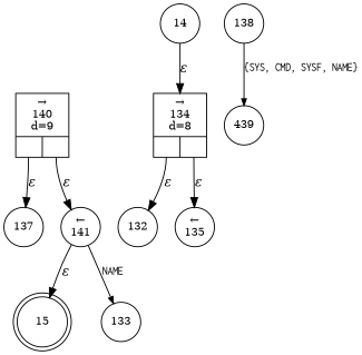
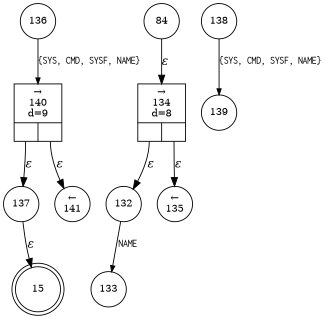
  digraph {
    rankdir=TB
    node [fixedsize=true fontsize=11 shape=circle peripheries=1]
    edge [fontname="Times-Italic"]
    n1 [label=15 shape=doublecircle width=.6 peripheries=""]
    n2 [label=132 width=.55]
    n3 [label=133 width=.55]
    n4 [label="&larr;\n135" width=.55]
    n5 [fixedsize=false label="{&rarr;\n134\nd=8|{<p0>|<p1>}}" shape=record]
+   n6 [label=136 width=.55]
    n7 [fixedsize=false label="{&rarr;\n140\nd=9|{<p0>|<p1>}}" shape=record]
    n8 [label=137 width=.55]
    n9 [label="&larr;\n141" width=.55]
    n10 [label=138 width=.55]
-   n11 [label=439 width=.55]
-   n12 [label=14 width=.55]
-   n9 -> n3 [arrowhead=normal arrowsize=.7 fontname=Courier fontsize=11 label=NAME]
+   n11 [label=139 width=.55]
+   n12 [label=84 width=.55]
+   n2 -> n3 [arrowhead=normal arrowsize=.7 fontname=Courier fontsize=11 label=NAME]
    n5 -> n2 [label="&epsilon;" tailport=p0]
    n5 -> n4 [label="&epsilon;" tailport=p1]
+   n6 -> n7 [arrowhead=normal arrowsize=.7 fontname=Courier fontsize=11 label="{SYS, CMD, SYSF, NAME}"]
    n7 -> n8 [label="&epsilon;" tailport=p0]
    n7 -> n9 [label="&epsilon;" tailport=p1]
-   n9 -> n1 [label="&epsilon;"]
+   n8 -> n1 [label="&epsilon;"]
    n10 -> n11 [arrowhead=normal arrowsize=.7 fontname=Courier fontsize=11 label="{SYS, CMD, SYSF, NAME}"]
    n12 -> n5 [label="&epsilon;"]
  }
